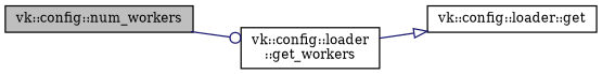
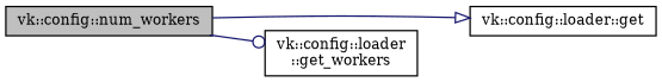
  digraph {
    fontname="DejaVu Serif"
    rankdir=LR
    node [color=black fillcolor=white fontname="DejaVu Serif" fontsize=10 shape=record style=filled]
    edge [color=midnightblue fontname="DejaVu Serif" fontsize=10 labelfontname=Helvetica labelfontsize=10 style=solid]
    n1 [fillcolor=grey75 fontcolor=black height=0.2 label="vk::config::num_workers" width=0.4]
    n2 [height=0.2 label="vk::config::loader::get" width=0.4]
    n3 [height=0.2 label="vk::config::loader\l::get_workers" width=0.4]
-   n3 -> n2 [arrowhead=onormal]
+   n1 -> n2 [arrowhead=onormal]
    n1 -> n3 [arrowhead=odot]
  }
